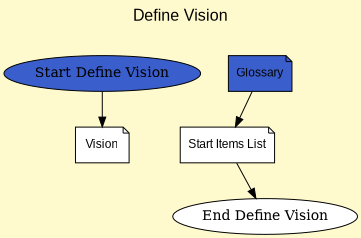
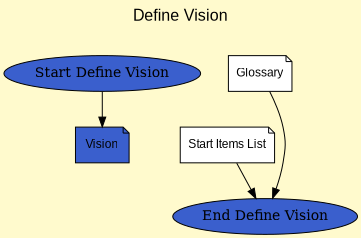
  digraph {
    bgcolor=lemonchiffon
    fontname=Arial
    fontsize=16
    label="Define Vision"
    labelloc=t
    node [fillcolor=white shape=note style=filled fontname=Arial fontsize=12]
    n1 [fillcolor=royalblue3 label="Start Define Vision" shape=ellipse fontname="" fontsize=""]
-   n2 [label=Vision]
-   n3 [fillcolor=royalblue3 label=Glossary]
+   n2 [fillcolor=royalblue3 label=Vision]
+   n3 [label=Glossary]
    n4 [label="Start Items List"]
-   n5 [label="End Define Vision" shape=ellipse fontname="" fontsize=""]
+   n5 [fillcolor=royalblue3 label="End Define Vision" shape=ellipse fontname="" fontsize=""]
    n1 -> n2
-   n3 -> n4
+   n3 -> n5
    n4 -> n5
  }
